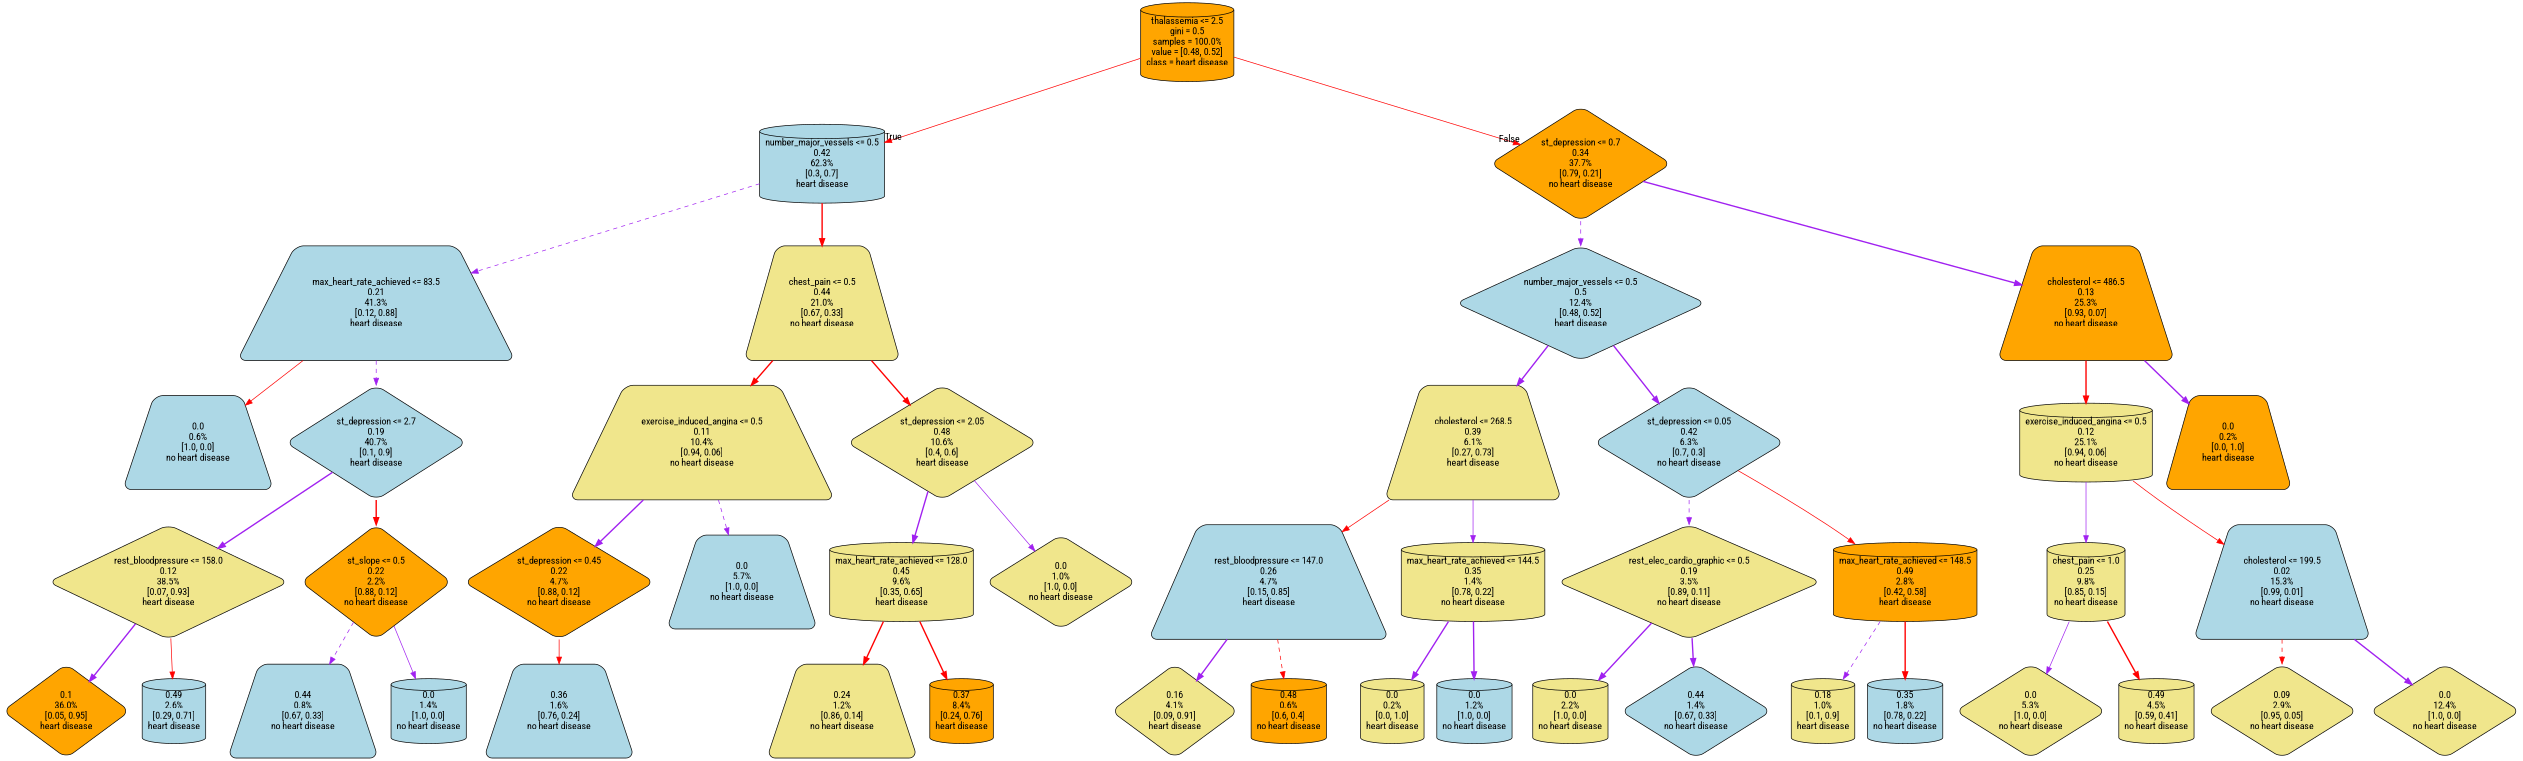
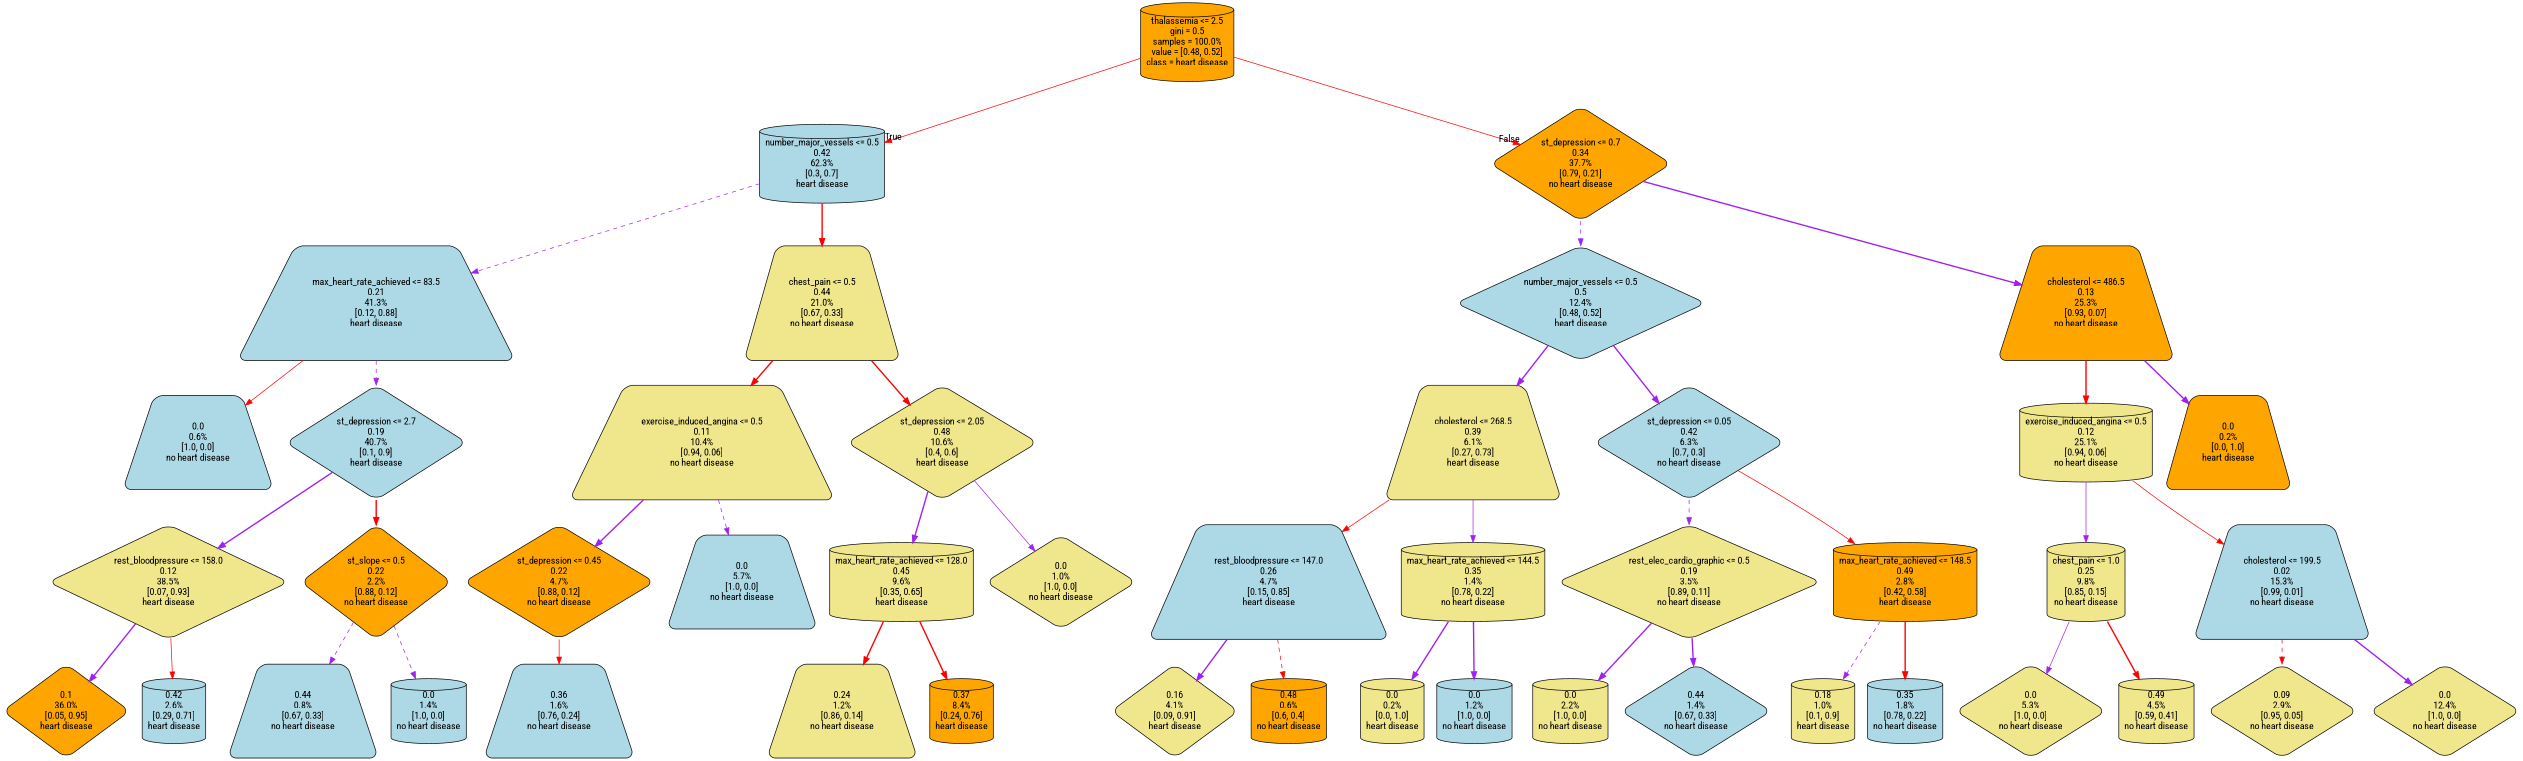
  digraph {
    fontname="Roboto Condensed"
    node [color=black fillcolor=khaki fontname="Roboto Condensed" shape=cylinder style="filled, rounded"]
    edge [color=purple fontname="Roboto Condensed" style=bold]
    n1 [fillcolor=orange label="thalassemia <= 2.5\ngini = 0.5\nsamples = 100.0%\nvalue = [0.48, 0.52]\nclass = heart disease"]
    n2 [fillcolor=lightblue label="number_major_vessels <= 0.5\n0.42\n62.3%\n[0.3, 0.7]\nheart disease"]
    n3 [fillcolor=orange label="st_depression <= 0.7\n0.34\n37.7%\n[0.79, 0.21]\nno heart disease" shape=diamond]
    n4 [fillcolor=lightblue label="max_heart_rate_achieved <= 83.5\n0.21\n41.3%\n[0.12, 0.88]\nheart disease" shape=trapezium]
    n5 [label="chest_pain <= 0.5\n0.44\n21.0%\n[0.67, 0.33]\nno heart disease" shape=trapezium]
    n6 [fillcolor=lightblue label="number_major_vessels <= 0.5\n0.5\n12.4%\n[0.48, 0.52]\nheart disease" shape=diamond]
    n7 [fillcolor=orange label="cholesterol <= 486.5\n0.13\n25.3%\n[0.93, 0.07]\nno heart disease" shape=trapezium]
    n8 [fillcolor=lightblue label="0.0\n0.6%\n[1.0, 0.0]\nno heart disease" shape=trapezium]
    n9 [fillcolor=lightblue label="st_depression <= 2.7\n0.19\n40.7%\n[0.1, 0.9]\nheart disease" shape=diamond]
    n10 [label="exercise_induced_angina <= 0.5\n0.11\n10.4%\n[0.94, 0.06]\nno heart disease" shape=trapezium]
    n11 [label="st_depression <= 2.05\n0.48\n10.6%\n[0.4, 0.6]\nheart disease" shape=diamond]
    n12 [label="rest_bloodpressure <= 158.0\n0.12\n38.5%\n[0.07, 0.93]\nheart disease" shape=diamond]
    n13 [fillcolor=orange label="st_slope <= 0.5\n0.22\n2.2%\n[0.88, 0.12]\nno heart disease" shape=diamond]
    n14 [fillcolor=orange label="0.1\n36.0%\n[0.05, 0.95]\nheart disease" shape=diamond]
-   n15 [fillcolor=lightblue label="0.49\n2.6%\n[0.29, 0.71]\nheart disease"]
+   n15 [fillcolor=lightblue label="0.42\n2.6%\n[0.29, 0.71]\nheart disease"]
    n16 [fillcolor=lightblue label="0.44\n0.8%\n[0.67, 0.33]\nno heart disease" shape=trapezium]
    n17 [fillcolor=lightblue label="0.0\n1.4%\n[1.0, 0.0]\nno heart disease"]
    n18 [fillcolor=orange label="st_depression <= 0.45\n0.22\n4.7%\n[0.88, 0.12]\nno heart disease" shape=diamond]
    n19 [fillcolor=lightblue label="0.0\n5.7%\n[1.0, 0.0]\nno heart disease" shape=trapezium]
    n20 [label="max_heart_rate_achieved <= 128.0\n0.45\n9.6%\n[0.35, 0.65]\nheart disease"]
    n21 [label="0.0\n1.0%\n[1.0, 0.0]\nno heart disease" shape=diamond]
    n22 [fillcolor=lightblue label="0.36\n1.6%\n[0.76, 0.24]\nno heart disease" shape=trapezium]
    n23 [label="0.24\n1.2%\n[0.86, 0.14]\nno heart disease" shape=trapezium]
    n24 [fillcolor=orange label="0.37\n8.4%\n[0.24, 0.76]\nheart disease"]
    n25 [label="cholesterol <= 268.5\n0.39\n6.1%\n[0.27, 0.73]\nheart disease" shape=trapezium]
    n26 [fillcolor=lightblue label="st_depression <= 0.05\n0.42\n6.3%\n[0.7, 0.3]\nno heart disease" shape=diamond]
    n27 [label="exercise_induced_angina <= 0.5\n0.12\n25.1%\n[0.94, 0.06]\nno heart disease"]
    n28 [fillcolor=orange label="0.0\n0.2%\n[0.0, 1.0]\nheart disease" shape=trapezium]
    n29 [fillcolor=lightblue label="rest_bloodpressure <= 147.0\n0.26\n4.7%\n[0.15, 0.85]\nheart disease" shape=trapezium]
    n30 [label="max_heart_rate_achieved <= 144.5\n0.35\n1.4%\n[0.78, 0.22]\nno heart disease"]
    n31 [label="rest_elec_cardio_graphic <= 0.5\n0.19\n3.5%\n[0.89, 0.11]\nno heart disease" shape=diamond]
    n32 [fillcolor=orange label="max_heart_rate_achieved <= 148.5\n0.49\n2.8%\n[0.42, 0.58]\nheart disease"]
    n33 [label="0.16\n4.1%\n[0.09, 0.91]\nheart disease" shape=diamond]
    n34 [fillcolor=orange label="0.48\n0.6%\n[0.6, 0.4]\nno heart disease"]
    n35 [label="0.0\n0.2%\n[0.0, 1.0]\nheart disease"]
    n36 [fillcolor=lightblue label="0.0\n1.2%\n[1.0, 0.0]\nno heart disease"]
    n37 [label="0.0\n2.2%\n[1.0, 0.0]\nno heart disease"]
    n38 [fillcolor=lightblue label="0.44\n1.4%\n[0.67, 0.33]\nno heart disease" shape=diamond]
    n39 [label="0.18\n1.0%\n[0.1, 0.9]\nheart disease"]
    n40 [fillcolor=lightblue label="0.35\n1.8%\n[0.78, 0.22]\nno heart disease"]
    n41 [label="chest_pain <= 1.0\n0.25\n9.8%\n[0.85, 0.15]\nno heart disease"]
    n42 [fillcolor=lightblue label="cholesterol <= 199.5\n0.02\n15.3%\n[0.99, 0.01]\nno heart disease" shape=trapezium]
    n43 [label="0.0\n5.3%\n[1.0, 0.0]\nno heart disease" shape=diamond]
    n44 [label="0.49\n4.5%\n[0.59, 0.41]\nno heart disease"]
    n45 [label="0.09\n2.9%\n[0.95, 0.05]\nno heart disease" shape=diamond]
    n46 [label="0.0\n12.4%\n[1.0, 0.0]\nno heart disease" shape=diamond]
    n1 -> n2 [color=red headlabel=True labelangle=45 labeldistance=2.5 style=solid]
    n1 -> n3 [color=red headlabel=False labelangle=-45 labeldistance=2.5 style=solid]
    n2 -> n4 [style=dashed]
    n2 -> n5 [color=red]
    n3 -> n6 [style=dashed]
    n3 -> n7
    n4 -> n8 [color=red style=solid]
    n4 -> n9 [style=dashed]
    n5 -> n10 [color=red]
    n5 -> n11 [color=red]
    n6 -> n25
    n6 -> n26
    n7 -> n27 [color=red]
    n7 -> n28
    n9 -> n12
    n9 -> n13 [color=red]
    n10 -> n18
    n10 -> n19 [style=dashed]
    n11 -> n20
    n11 -> n21 [style=solid]
    n12 -> n14
    n12 -> n15 [color=red style=solid]
    n13 -> n16 [style=dashed]
-   n13 -> n17 [style=solid]
+   n13 -> n17 [style=dashed]
    n18 -> n22 [color=red style=solid]
    n20 -> n23 [color=red]
    n20 -> n24 [color=red]
    n25 -> n29 [color=red style=solid]
    n25 -> n30 [style=solid]
    n26 -> n31 [style=dashed]
    n26 -> n32 [color=red style=solid]
    n27 -> n41 [style=solid]
    n27 -> n42 [color=red style=solid]
    n29 -> n33
    n29 -> n34 [color=red style=dashed]
    n30 -> n35
    n30 -> n36
    n31 -> n37
    n31 -> n38
    n32 -> n39 [style=dashed]
    n32 -> n40 [color=red]
    n41 -> n43 [style=solid]
    n41 -> n44 [color=red]
    n42 -> n45 [color=red style=dashed]
    n42 -> n46
  }
